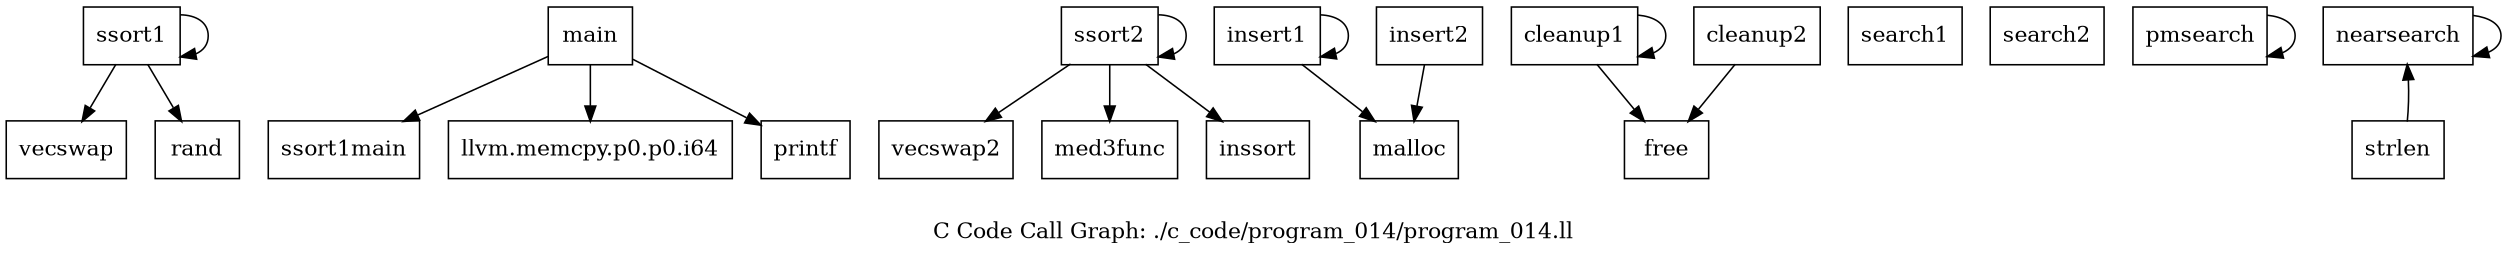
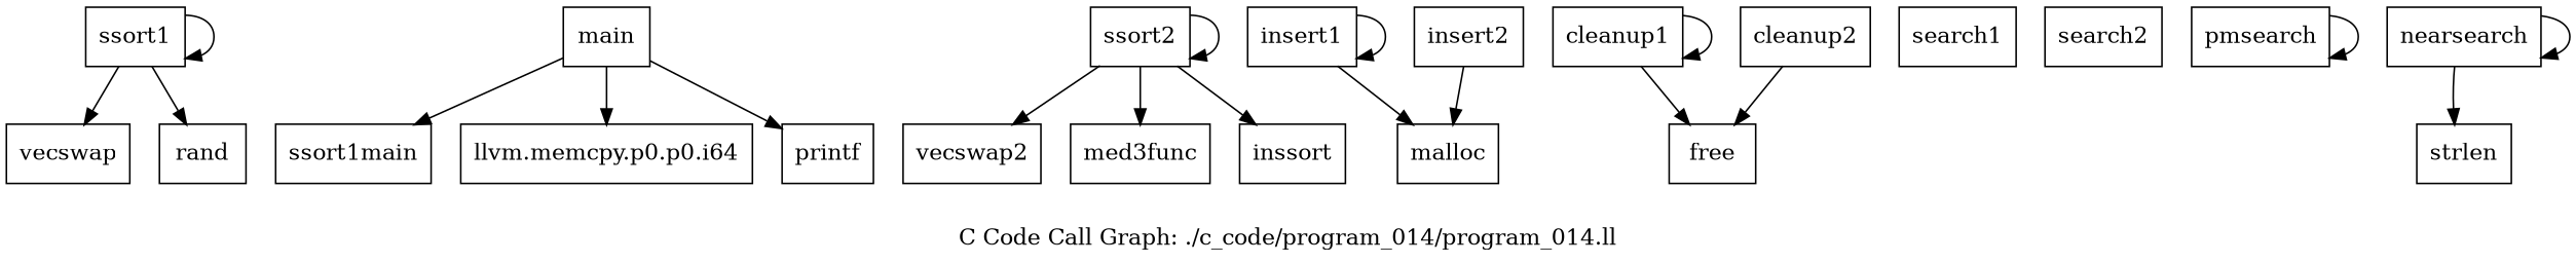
  digraph {
    label="C Code Call Graph: ./c_code/program_014/program_014.ll"
    node [shape=record]
    n1 [label="{vecswap}"]
    n2 [label="{ssort1}"]
    n3 [label="{rand}"]
    n4 [label="{ssort1main}"]
    n5 [label="{vecswap2}"]
    n6 [label="{med3func}"]
    n7 [label="{inssort}"]
    n8 [label="{ssort2}"]
    n9 [label="{insert1}"]
    n10 [label="{malloc}"]
    n11 [label="{cleanup1}"]
    n12 [label="{free}"]
    n13 [label="{insert2}"]
    n14 [label="{cleanup2}"]
    n15 [label="{search1}"]
    n16 [label="{search2}"]
    n17 [label="{pmsearch}"]
    n18 [label="{nearsearch}"]
    n19 [label="{strlen}"]
    n20 [label="{main}"]
    n21 [label="{llvm.memcpy.p0.p0.i64}"]
    n22 [label="{printf}"]
    n2 -> n1
    n2 -> n2
    n2 -> n3
    n8 -> n5
    n8 -> n6
    n8 -> n7
    n8 -> n8
    n9 -> n9
    n9 -> n10
    n11 -> n11
    n11 -> n12
    n13 -> n10
    n14 -> n12
    n17 -> n17
    n18 -> n18
-   n19 -> n18
+   n18 -> n19
    n20 -> n4
    n20 -> n21
    n20 -> n22
  }
